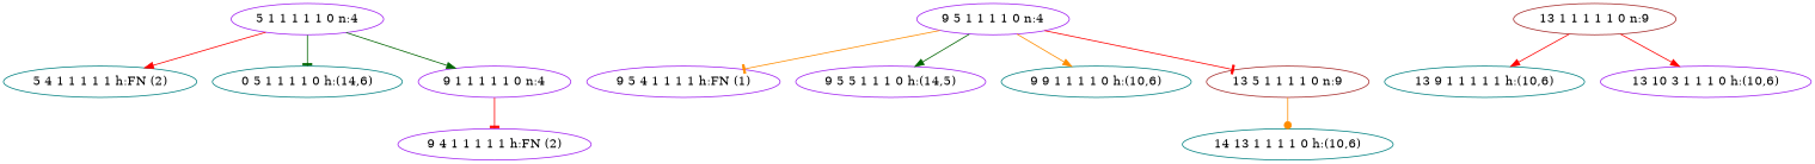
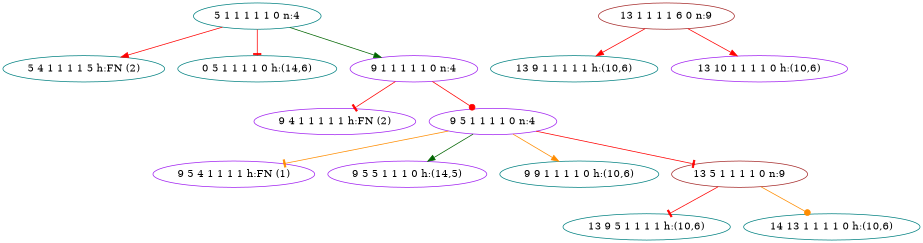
  strict digraph {
    node [color=teal]
    edge [arrowhead=normal color=red]
-   n1 [color=purple label="5 1 1 1 1 1 0 n:4"]
-   n2 [label="5 4 1 1 1 1 1 h:FN (2)"]
+   n1 [label="5 1 1 1 1 1 0 n:4"]
+   n2 [label="5 4 1 1 1 1 5 h:FN (2)"]
    n3 [label="0 5 1 1 1 1 0 h:(14,6)"]
    n4 [color=purple label="9 1 1 1 1 1 0 n:4"]
    n5 [color=purple label="9 4 1 1 1 1 1 h:FN (2)"]
    n6 [color=purple label="9 5 1 1 1 1 0 n:4"]
    n7 [color=purple label="9 5 4 1 1 1 1 h:FN (1)"]
    n8 [color=purple label="9 5 5 1 1 1 0 h:(14,5)"]
    n9 [label="9 9 1 1 1 1 0 h:(10,6)"]
    n10 [color=brown label="13 5 1 1 1 1 0 n:9"]
-   n11 [color=brown label="13 1 1 1 1 1 0 n:9"]
+   n11 [color=brown label="13 1 1 1 1 6 0 n:9"]
    n12 [label="13 9 1 1 1 1 1 h:(10,6)"]
-   n13 [color=purple label="13 10 3 1 1 1 0 h:(10,6)"]
+   n13 [color=purple label="13 10 1 1 1 1 0 h:(10,6)"]
+   n14 [label="13 9 5 1 1 1 1 h:(10,6)"]
    n15 [label="14 13 1 1 1 1 0 h:(10,6)"]
    n1 -> n2
-   n1 -> n3 [arrowhead=tee color=darkgreen]
+   n1 -> n3 [arrowhead=tee]
    n1 -> n4 [color=darkgreen]
    n4 -> n5 [arrowhead=tee]
+   n4 -> n6 [arrowhead=dot]
    n6 -> n7 [arrowhead=tee color=darkorange]
    n6 -> n8 [color=darkgreen]
    n6 -> n9 [color=darkorange]
    n6 -> n10 [arrowhead=tee]
+   n10 -> n14 [arrowhead=tee]
    n10 -> n15 [arrowhead=dot color=darkorange]
    n11 -> n12
    n11 -> n13
  }
